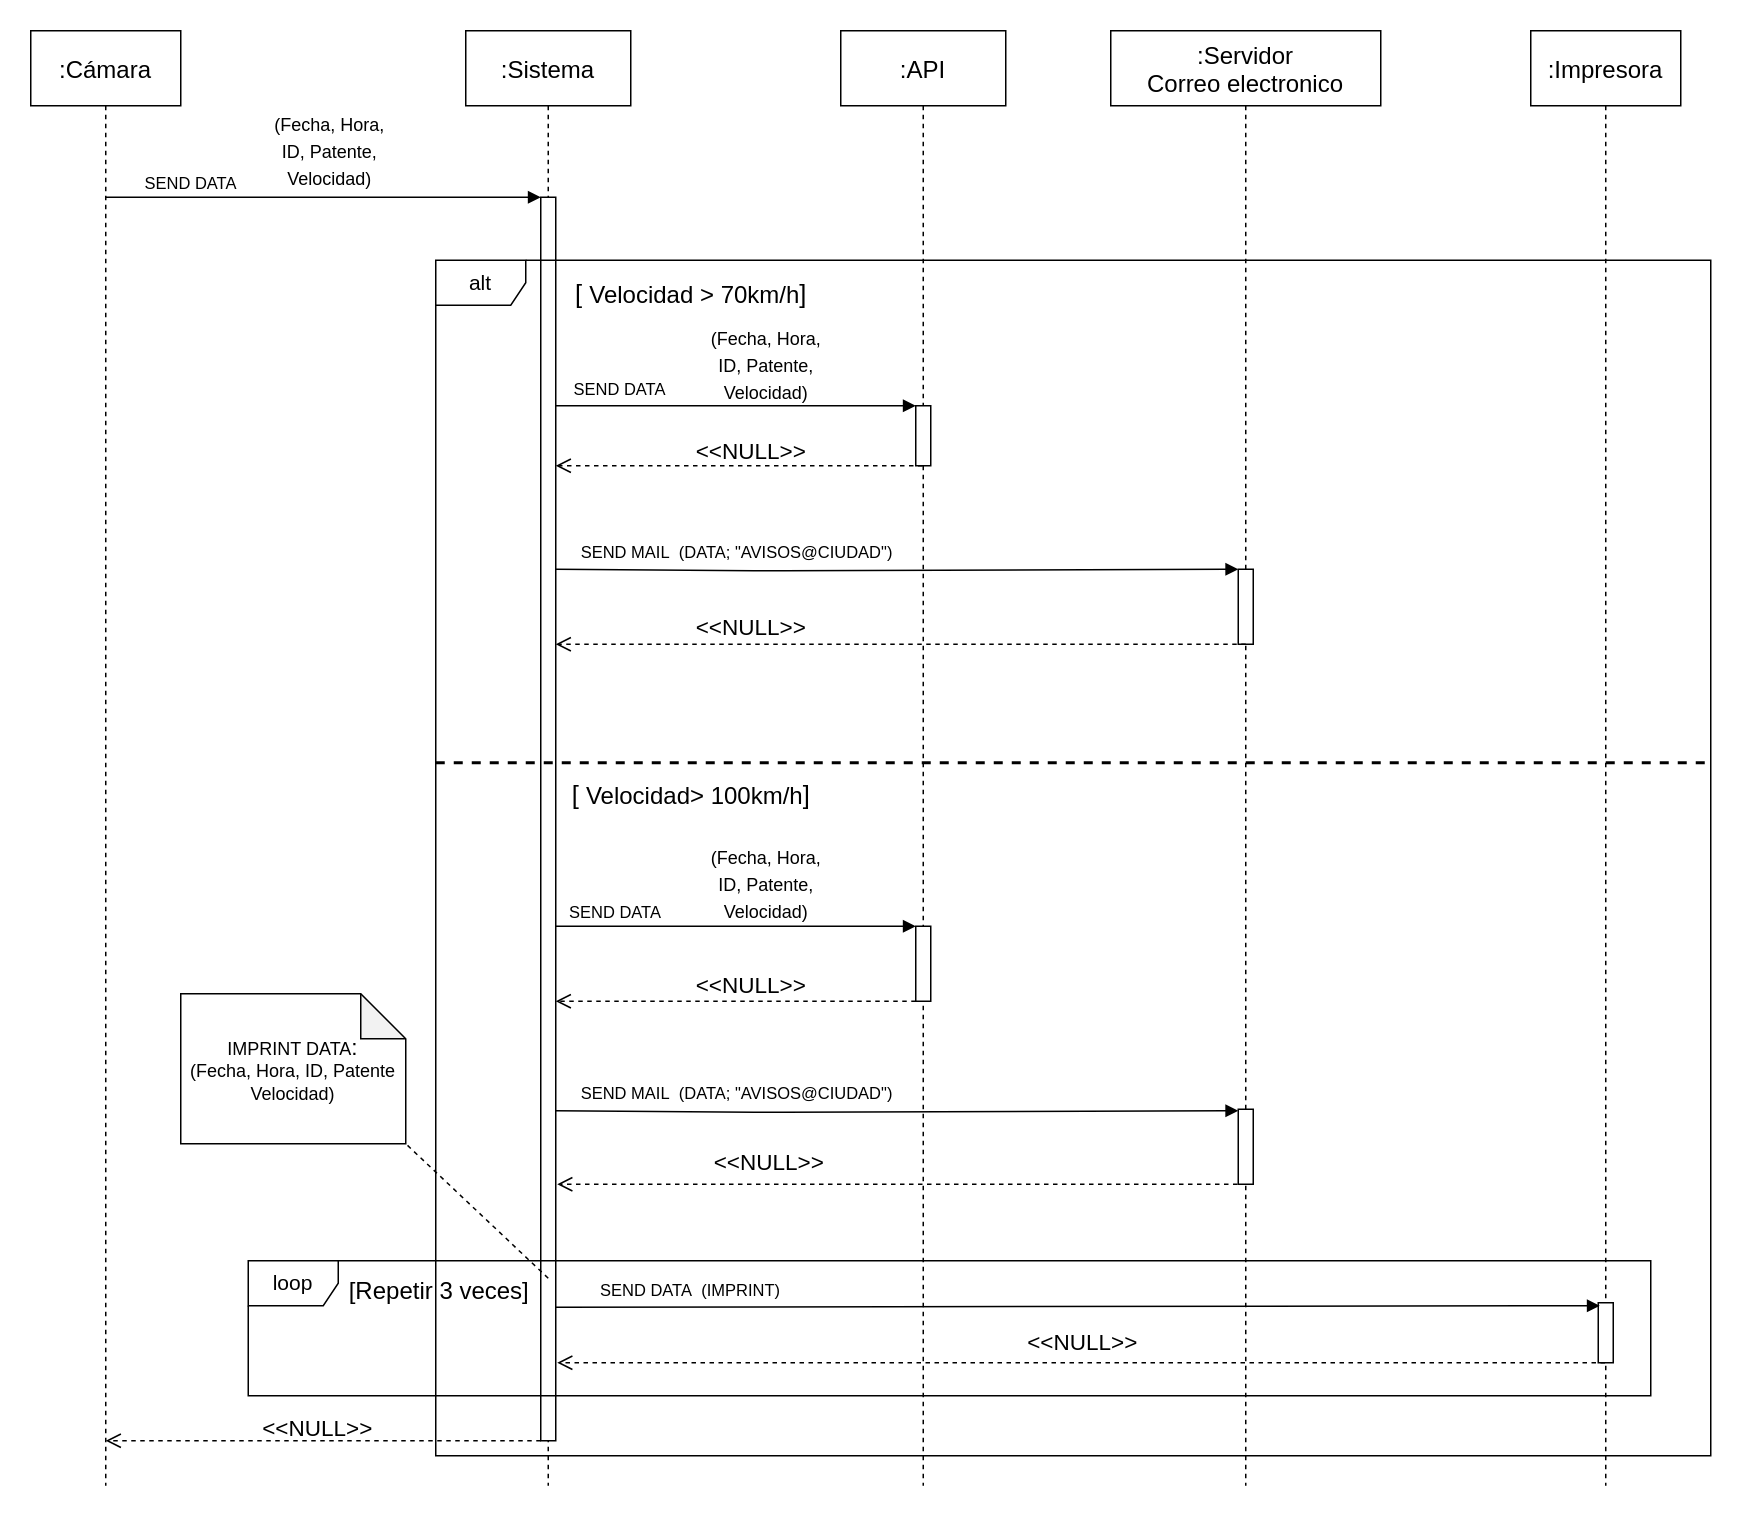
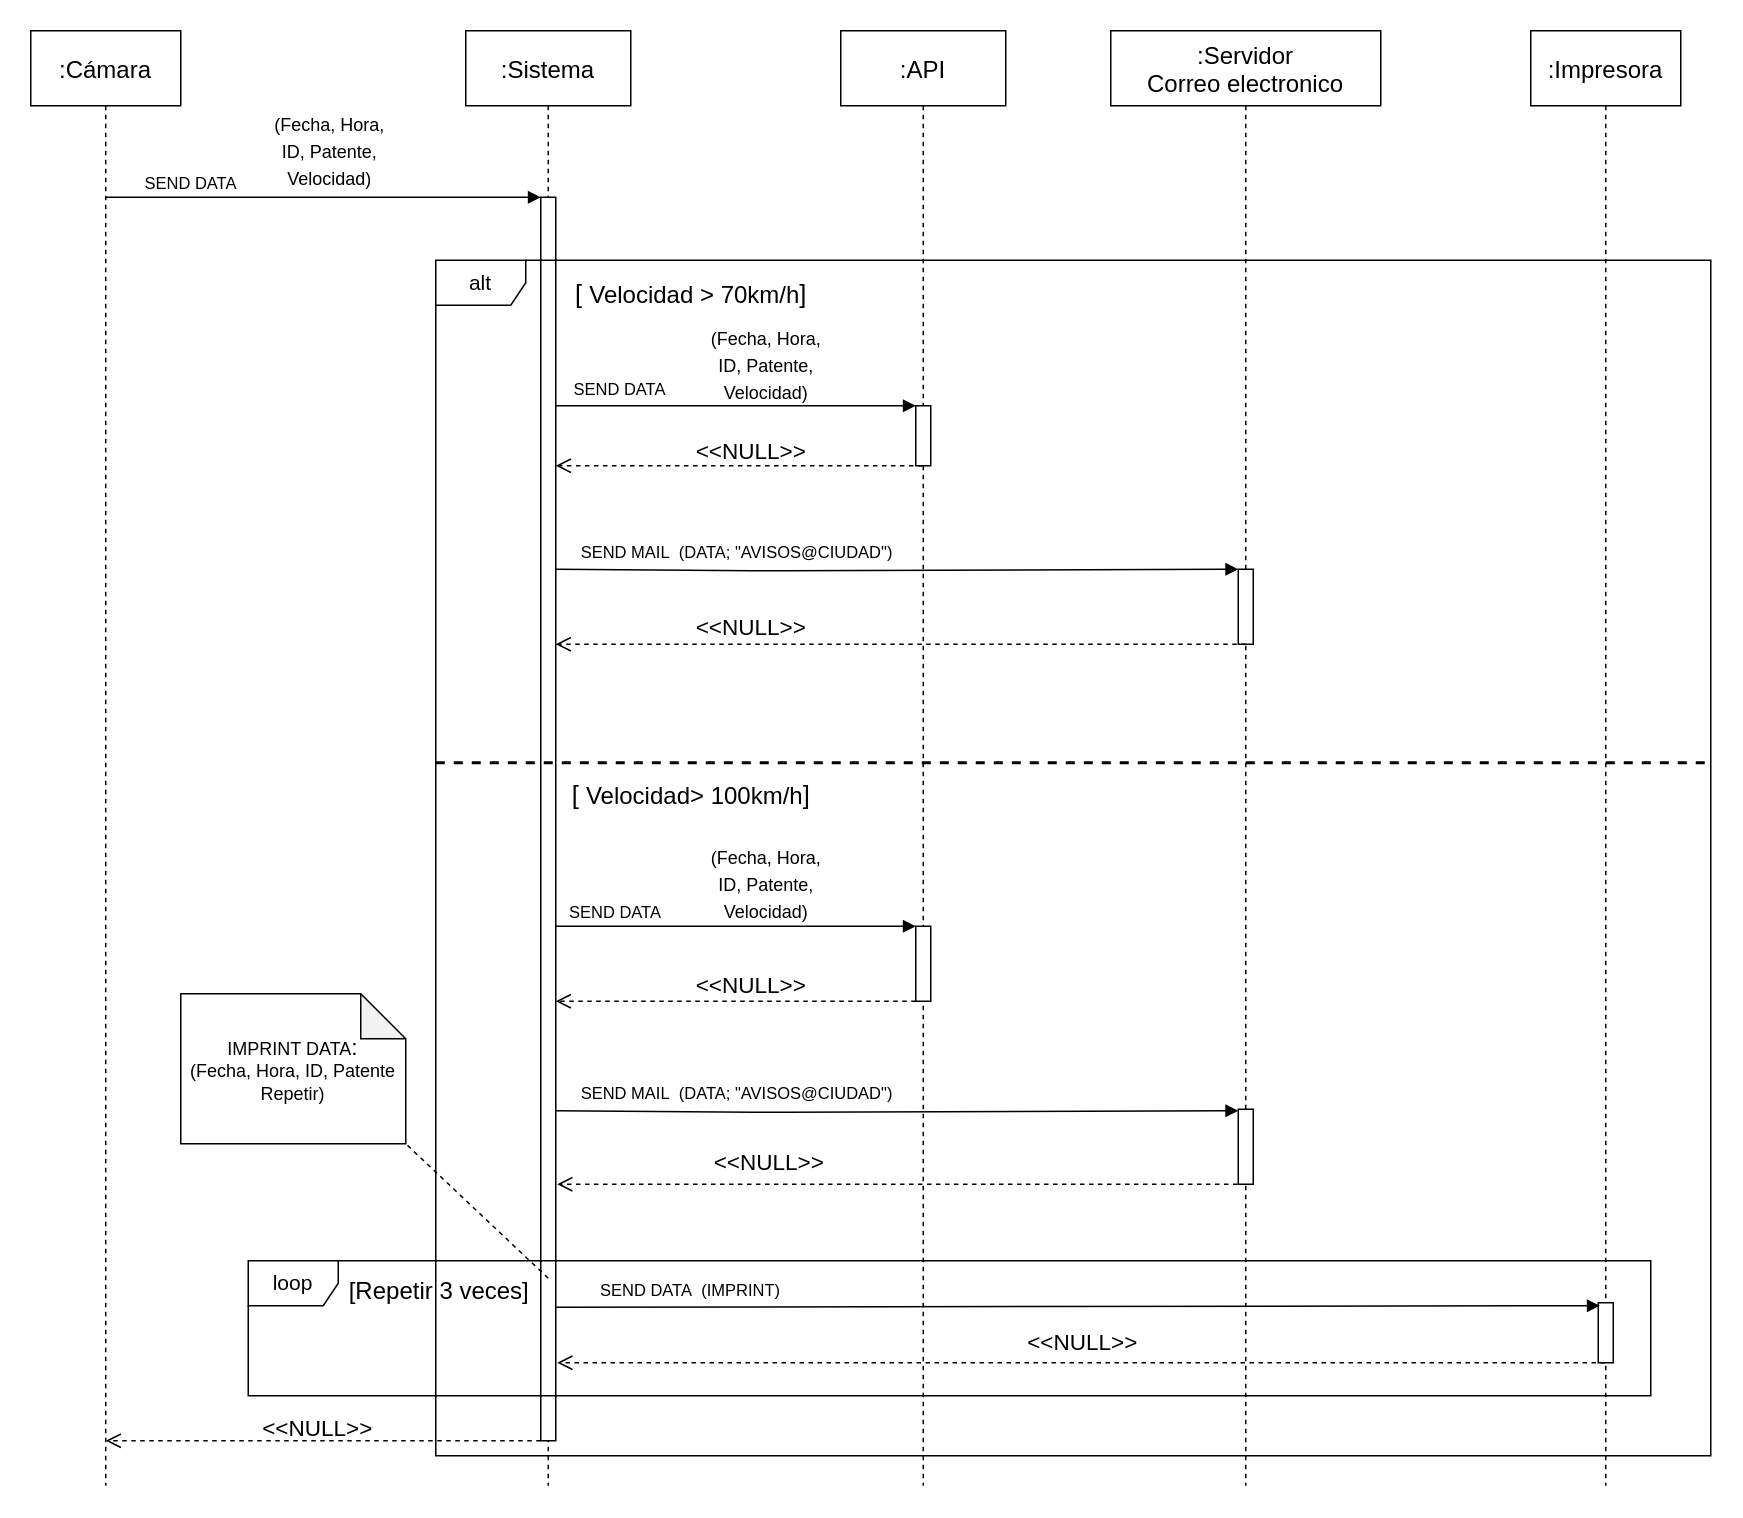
  <mxCell id="0" />
  <mxCell id="1" parent="0" />
  <mxCell id="2" value=":Cámara" style="shape=umlLifeline;perimeter=lifelinePerimeter;container=1;collapsible=0;recursiveResize=0;rounded=0;shadow=0;strokeWidth=1;fontSize=16;align=center;size=50;" parent="1" vertex="1"><mxGeometry x="20" y="20" width="100" height="970" as="geometry" /></mxCell>
  <mxCell id="3" value=":Sistema" style="shape=umlLifeline;perimeter=lifelinePerimeter;container=1;collapsible=0;recursiveResize=0;rounded=0;shadow=0;strokeWidth=1;fontSize=16;size=50;" parent="1" vertex="1"><mxGeometry x="310" y="20" width="110" height="970" as="geometry" /></mxCell>
  <mxCell id="4" value="" style="points=[];perimeter=orthogonalPerimeter;rounded=0;shadow=0;strokeWidth=1;" parent="3" vertex="1"><mxGeometry x="50" y="111" width="10" height="829" as="geometry" /></mxCell>
  <mxCell id="5" value="return" style="html=1;verticalAlign=bottom;endArrow=open;dashed=1;endSize=8;rounded=0;fontSize=12;fontColor=none;noLabel=1;" parent="3" edge="1"><mxGeometry x="0.509" y="-20" relative="1" as="geometry"><mxPoint x="759.5" y="888" as="sourcePoint" /><mxPoint x="61" y="888" as="targetPoint" /><mxPoint as="offset" /></mxGeometry></mxCell>
  <mxCell id="6" value="SEND DATA" style="verticalAlign=bottom;endArrow=block;shadow=0;strokeWidth=1;" parent="1" edge="1"><mxGeometry x="-0.609" relative="1" as="geometry"><mxPoint x="70" y="131" as="sourcePoint" /><mxPoint as="offset" /><mxPoint x="360" y="131" as="targetPoint" /></mxGeometry></mxCell>
  <mxCell id="7" value=":API" style="shape=umlLifeline;perimeter=lifelinePerimeter;container=1;collapsible=0;recursiveResize=0;rounded=0;shadow=0;strokeWidth=1;fontSize=16;size=50;" parent="1" vertex="1"><mxGeometry x="560" y="20" width="110" height="970" as="geometry" /></mxCell>
  <mxCell id="8" value="" style="points=[];perimeter=orthogonalPerimeter;rounded=0;shadow=0;strokeWidth=1;" parent="7" vertex="1"><mxGeometry x="50" y="250" width="10" height="40" as="geometry" /></mxCell>
  <mxCell id="9" value="return" style="html=1;verticalAlign=bottom;endArrow=open;dashed=1;endSize=8;rounded=0;fontSize=12;fontColor=none;noLabel=1;" parent="7" edge="1"><mxGeometry x="0.541" y="-10" relative="1" as="geometry"><mxPoint x="54.5" y="290" as="sourcePoint" /><mxPoint x="-190" y="290" as="targetPoint" /><mxPoint as="offset" /></mxGeometry></mxCell>
  <mxCell id="10" value="SEND DATA" style="verticalAlign=bottom;endArrow=block;shadow=0;strokeWidth=1;" parent="7" edge="1"><mxGeometry x="-0.644" y="2" relative="1" as="geometry"><mxPoint x="-190" y="250" as="sourcePoint" /><mxPoint as="offset" /><mxPoint x="50" y="250" as="targetPoint" /><Array as="points"><mxPoint x="-30" y="250" /></Array></mxGeometry></mxCell>
  <mxCell id="11" value="SEND DATA" style="verticalAlign=bottom;endArrow=block;shadow=0;strokeWidth=1;" parent="7" edge="1"><mxGeometry x="-0.667" relative="1" as="geometry"><mxPoint x="-190" y="597" as="sourcePoint" /><mxPoint as="offset" /><mxPoint x="50" y="597" as="targetPoint" /></mxGeometry></mxCell>
  <mxCell id="12" value="" style="points=[];perimeter=orthogonalPerimeter;rounded=0;shadow=0;strokeWidth=1;" parent="7" vertex="1"><mxGeometry x="50" y="597" width="10" height="50" as="geometry" /></mxCell>
  <mxCell id="13" value="return" style="html=1;verticalAlign=bottom;endArrow=open;dashed=1;endSize=8;rounded=0;fontSize=12;fontColor=none;noLabel=1;" parent="7" edge="1"><mxGeometry x="0.509" y="-20" relative="1" as="geometry"><mxPoint x="270.5" y="769" as="sourcePoint" /><mxPoint x="-189" y="769" as="targetPoint" /><mxPoint as="offset" /></mxGeometry></mxCell>
  <mxCell id="14" value=":Impresora" style="shape=umlLifeline;perimeter=lifelinePerimeter;container=1;collapsible=0;recursiveResize=0;rounded=0;shadow=0;strokeWidth=1;fontSize=16;size=50;" parent="1" vertex="1"><mxGeometry x="1020" y="20" width="100" height="970" as="geometry" /></mxCell>
  <mxCell id="15" value="" style="points=[];perimeter=orthogonalPerimeter;rounded=0;shadow=0;strokeWidth=1;" parent="14" vertex="1"><mxGeometry x="45" y="848" width="10" height="40" as="geometry" /></mxCell>
  <mxCell id="16" value=":Servidor&#10;Correo electronico" style="shape=umlLifeline;perimeter=lifelinePerimeter;container=1;collapsible=0;recursiveResize=0;rounded=0;shadow=0;strokeWidth=1;fontFamily=Helvetica;fontSize=16;size=50;" parent="1" vertex="1"><mxGeometry x="740" y="20" width="180" height="970" as="geometry" /></mxCell>
  <mxCell id="17" value="" style="points=[];perimeter=orthogonalPerimeter;rounded=0;shadow=0;strokeWidth=1;" parent="16" vertex="1"><mxGeometry x="85" y="359" width="10" height="50" as="geometry" /></mxCell>
  <mxCell id="18" value="SEND MAIL  (DATA; &quot;AVISOS@CIUDAD&quot;)" style="verticalAlign=bottom;endArrow=block;shadow=0;strokeWidth=1;" parent="16" edge="1"><mxGeometry x="-0.467" y="3" relative="1" as="geometry"><mxPoint x="-370" y="359" as="sourcePoint" /><mxPoint as="offset" /><mxPoint x="85" y="359" as="targetPoint" /><Array as="points"><mxPoint x="-228" y="360.0" /></Array></mxGeometry></mxCell>
  <mxCell id="19" value="" style="points=[];perimeter=orthogonalPerimeter;rounded=0;shadow=0;strokeWidth=1;" parent="16" vertex="1"><mxGeometry x="85" y="719" width="10" height="50" as="geometry" /></mxCell>
  <mxCell id="20" value="&amp;lt;&amp;lt;NULL&amp;gt;&amp;gt;" style="text;html=1;resizable=0;autosize=1;align=center;verticalAlign=middle;points=[];fillColor=none;strokeColor=none;rounded=0;fontFamily=Helvetica;fontSize=15;" parent="16" vertex="1"><mxGeometry x="-69" y="859" width="100" height="30" as="geometry" /></mxCell>
  <mxCell id="21" value="&amp;lt;&amp;lt;NULL&amp;gt;&amp;gt;" style="text;html=1;resizable=0;autosize=1;align=center;verticalAlign=middle;points=[];fillColor=none;strokeColor=none;rounded=0;fontFamily=Helvetica;fontSize=15;" parent="1" vertex="1"><mxGeometry x="450" y="641" width="100" height="30" as="geometry" /></mxCell>
  <mxCell id="22" value="&amp;lt;&amp;lt;NULL&amp;gt;&amp;gt;" style="text;html=1;resizable=0;autosize=1;align=center;verticalAlign=middle;points=[];fillColor=none;strokeColor=none;rounded=0;fontFamily=Helvetica;fontSize=15;" parent="1" vertex="1"><mxGeometry x="450" y="285" width="100" height="30" as="geometry" /></mxCell>
  <mxCell id="23" value="&amp;lt;&amp;lt;NULL&amp;gt;&amp;gt;" style="text;html=1;resizable=0;autosize=1;align=center;verticalAlign=middle;points=[];fillColor=none;strokeColor=none;rounded=0;fontFamily=Helvetica;fontSize=15;" parent="1" vertex="1"><mxGeometry x="161" y="936" width="100" height="30" as="geometry" /></mxCell>
  <mxCell id="24" value="&amp;lt;&amp;lt;NULL&amp;gt;&amp;gt;" style="text;html=1;resizable=0;autosize=1;align=center;verticalAlign=middle;points=[];fillColor=none;strokeColor=none;rounded=0;fontFamily=Helvetica;fontSize=15;" parent="1" vertex="1"><mxGeometry x="450" y="402" width="100" height="30" as="geometry" /></mxCell>
  <mxCell id="25" value="&amp;lt;&amp;lt;NULL&amp;gt;&amp;gt;" style="text;html=1;resizable=0;autosize=1;align=center;verticalAlign=middle;points=[];fillColor=none;strokeColor=none;rounded=0;fontFamily=Helvetica;fontSize=15;" parent="1" vertex="1"><mxGeometry x="462" y="759" width="100" height="30" as="geometry" /></mxCell>
  <mxCell id="26" value="&lt;font style=&quot;font-size: 12px;&quot;&gt;(Fecha, Hora,&lt;br&gt;ID, Patente,&lt;br&gt;Velocidad)&lt;/font&gt;" style="text;html=1;resizable=0;autosize=1;align=center;verticalAlign=middle;points=[];fillColor=none;strokeColor=none;rounded=0;fontFamily=Helvetica;fontSize=15;" parent="1" vertex="1"><mxGeometry x="169" y="64" width="100" height="70" as="geometry" /></mxCell>
  <mxCell id="27" value="&lt;font style=&quot;font-size: 12px;&quot;&gt;(Fecha, Hora,&lt;br&gt;ID, Patente,&lt;br&gt;Velocidad)&lt;/font&gt;" style="text;html=1;resizable=0;autosize=1;align=center;verticalAlign=middle;points=[];fillColor=none;strokeColor=none;rounded=0;fontFamily=Helvetica;fontSize=15;" parent="1" vertex="1"><mxGeometry x="460" y="207" width="100" height="70" as="geometry" /></mxCell>
  <mxCell id="28" value="return" style="html=1;verticalAlign=bottom;endArrow=open;dashed=1;endSize=8;rounded=0;fontSize=12;fontColor=none;noLabel=1;exitX=0.5;exitY=0.98;exitDx=0;exitDy=0;exitPerimeter=0;" parent="1" edge="1"><mxGeometry x="0.509" y="-20" relative="1" as="geometry"><mxPoint x="830" y="429" as="sourcePoint" /><mxPoint x="370" y="429" as="targetPoint" /><mxPoint as="offset" /></mxGeometry></mxCell>
  <mxCell id="29" value="return" style="html=1;verticalAlign=bottom;endArrow=open;dashed=1;endSize=8;rounded=0;fontSize=12;fontColor=none;noLabel=1;" parent="1" edge="1"><mxGeometry x="0.509" y="-20" relative="1" as="geometry"><mxPoint x="610" y="667" as="sourcePoint" /><mxPoint x="370" y="667" as="targetPoint" /><mxPoint as="offset" /></mxGeometry></mxCell>
  <mxCell id="30" value="&lt;font style=&quot;font-size: 12px;&quot;&gt;(Fecha, Hora,&lt;br&gt;ID, Patente,&lt;br&gt;Velocidad)&lt;/font&gt;" style="text;html=1;resizable=0;autosize=1;align=center;verticalAlign=middle;points=[];fillColor=none;strokeColor=none;rounded=0;fontFamily=Helvetica;fontSize=15;" parent="1" vertex="1"><mxGeometry x="460" y="553" width="100" height="70" as="geometry" /></mxCell>
  <mxCell id="31" value="SEND MAIL  (DATA; &quot;AVISOS@CIUDAD&quot;)" style="verticalAlign=bottom;endArrow=block;shadow=0;strokeWidth=1;" parent="1" edge="1"><mxGeometry x="-0.467" y="3" relative="1" as="geometry"><mxPoint x="370" y="740" as="sourcePoint" /><mxPoint as="offset" /><mxPoint x="825" y="740" as="targetPoint" /><Array as="points"><mxPoint x="512" y="741" /></Array></mxGeometry></mxCell>
  <mxCell id="32" value="SEND DATA  (IMPRINT)" style="verticalAlign=bottom;endArrow=block;shadow=0;strokeWidth=1;entryX=0.1;entryY=-0.017;entryDx=0;entryDy=0;entryPerimeter=0;" parent="1" edge="1"><mxGeometry x="-0.741" y="2" relative="1" as="geometry"><mxPoint x="370" y="871" as="sourcePoint" /><mxPoint as="offset" /><mxPoint x="1066" y="869.98" as="targetPoint" /></mxGeometry></mxCell>
  <mxCell id="33" value="return" style="html=1;verticalAlign=bottom;endArrow=open;dashed=1;endSize=8;rounded=0;fontSize=12;fontColor=none;noLabel=1;" parent="1" edge="1"><mxGeometry x="0.509" y="-20" relative="1" as="geometry"><mxPoint x="360" y="960" as="sourcePoint" /><mxPoint x="70" y="960" as="targetPoint" /><mxPoint as="offset" /></mxGeometry></mxCell>
  <mxCell id="34" value="[ &lt;span style=&quot;font-size: 16px;&quot;&gt;Velocidad &amp;gt; 70km/h&lt;/span&gt;]" style="text;html=1;resizable=0;autosize=1;align=center;verticalAlign=middle;points=[];fillColor=none;strokeColor=none;rounded=0;fontSize=17;fontColor=none;" parent="1" vertex="1"><mxGeometry x="370" y="182" width="180" height="30" as="geometry" /></mxCell>
  <mxCell id="35" value="[ &lt;span style=&quot;font-size: 16px;&quot;&gt;Velocidad&amp;gt; 100km/h&lt;/span&gt;]" style="text;html=1;resizable=0;autosize=1;align=center;verticalAlign=middle;points=[];fillColor=none;strokeColor=none;rounded=0;fontSize=17;fontColor=none;" parent="1" vertex="1"><mxGeometry x="370" y="516" width="180" height="30" as="geometry" /></mxCell>
  <mxCell id="36" value="&lt;font style=&quot;font-size: 16px;&quot;&gt;[Repetir 3 veces]&lt;/font&gt;" style="text;html=1;resizable=0;autosize=1;align=center;verticalAlign=middle;points=[];fillColor=none;strokeColor=none;rounded=0;fontSize=17;fontColor=none;" parent="1" vertex="1"><mxGeometry x="222" y="846" width="140" height="30" as="geometry" /></mxCell>
  <mxCell id="37" value="" style="endArrow=none;dashed=1;html=1;rounded=0;strokeWidth=2;" parent="1" edge="1"><mxGeometry width="50" height="50" relative="1" as="geometry"><mxPoint x="290" y="508" as="sourcePoint" /><mxPoint x="1140" y="508" as="targetPoint" /></mxGeometry></mxCell>
- <mxCell id="38" value="IMPRINT DATA&lt;font style=&quot;font-size: 15px;&quot;&gt;:&lt;/font&gt;&lt;br&gt;(Fecha, Hora, ID, Patente&lt;br&gt;Velocidad)" style="shape=note;whiteSpace=wrap;html=1;backgroundOutline=1;darkOpacity=0.05;" parent="1" vertex="1"><mxGeometry x="120" y="662" width="150" height="100" as="geometry" /></mxCell>
+ <mxCell id="38" value="IMPRINT DATA&lt;font style=&quot;font-size: 15px;&quot;&gt;:&lt;/font&gt;&lt;br&gt;(Fecha, Hora, ID, Patente&lt;br&gt;Repetir)" style="shape=note;whiteSpace=wrap;html=1;backgroundOutline=1;darkOpacity=0.05;" parent="1" vertex="1"><mxGeometry x="120" y="662" width="150" height="100" as="geometry" /></mxCell>
  <mxCell id="39" value="" style="endArrow=none;dashed=1;html=1;rounded=0;entryX=1;entryY=1;entryDx=0;entryDy=0;entryPerimeter=0;exitX=0.5;exitY=0.845;exitDx=0;exitDy=0;exitPerimeter=0;" parent="1" edge="1"><mxGeometry width="50" height="50" relative="1" as="geometry"><mxPoint x="365" y="851.65" as="sourcePoint" /><mxPoint x="270" y="762" as="targetPoint" /></mxGeometry></mxCell>
  <mxCell id="40" value="alt" style="shape=umlFrame;whiteSpace=wrap;html=1;fontSize=14;" parent="1" vertex="1"><mxGeometry x="290" y="173" width="850" height="797" as="geometry" /></mxCell>
  <mxCell id="41" value="&lt;font style=&quot;font-size: 14px;&quot;&gt;loop&lt;/font&gt;" style="shape=umlFrame;whiteSpace=wrap;html=1;fontSize=10;" parent="1" vertex="1"><mxGeometry x="165" y="840" width="935" height="90" as="geometry" /></mxCell>
